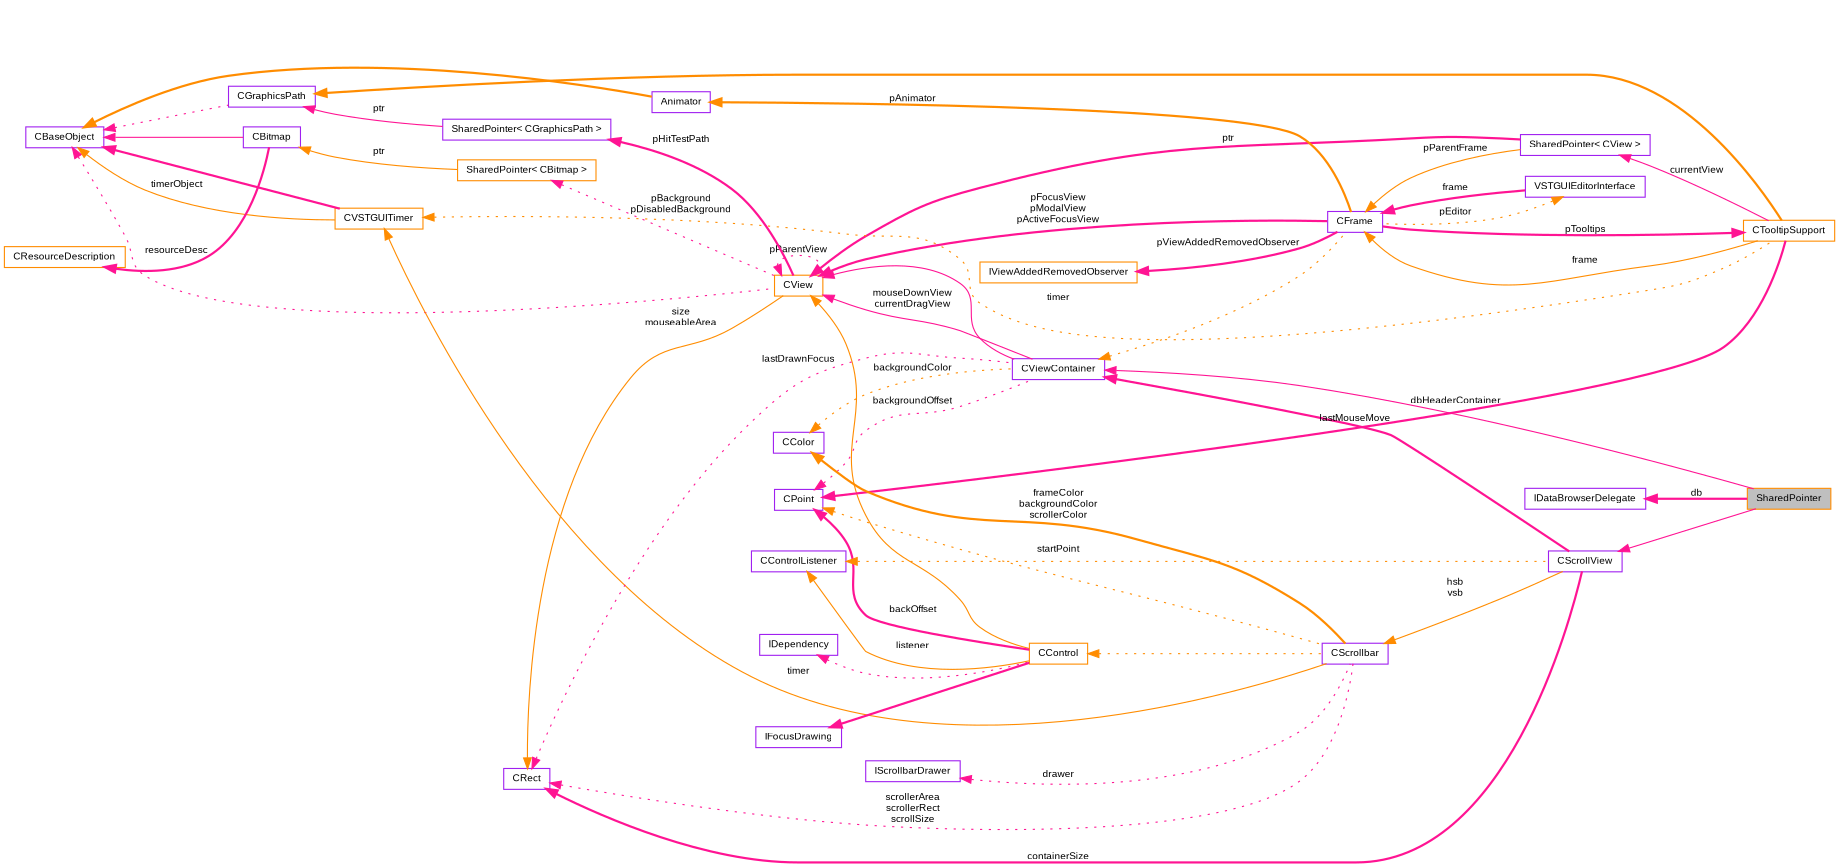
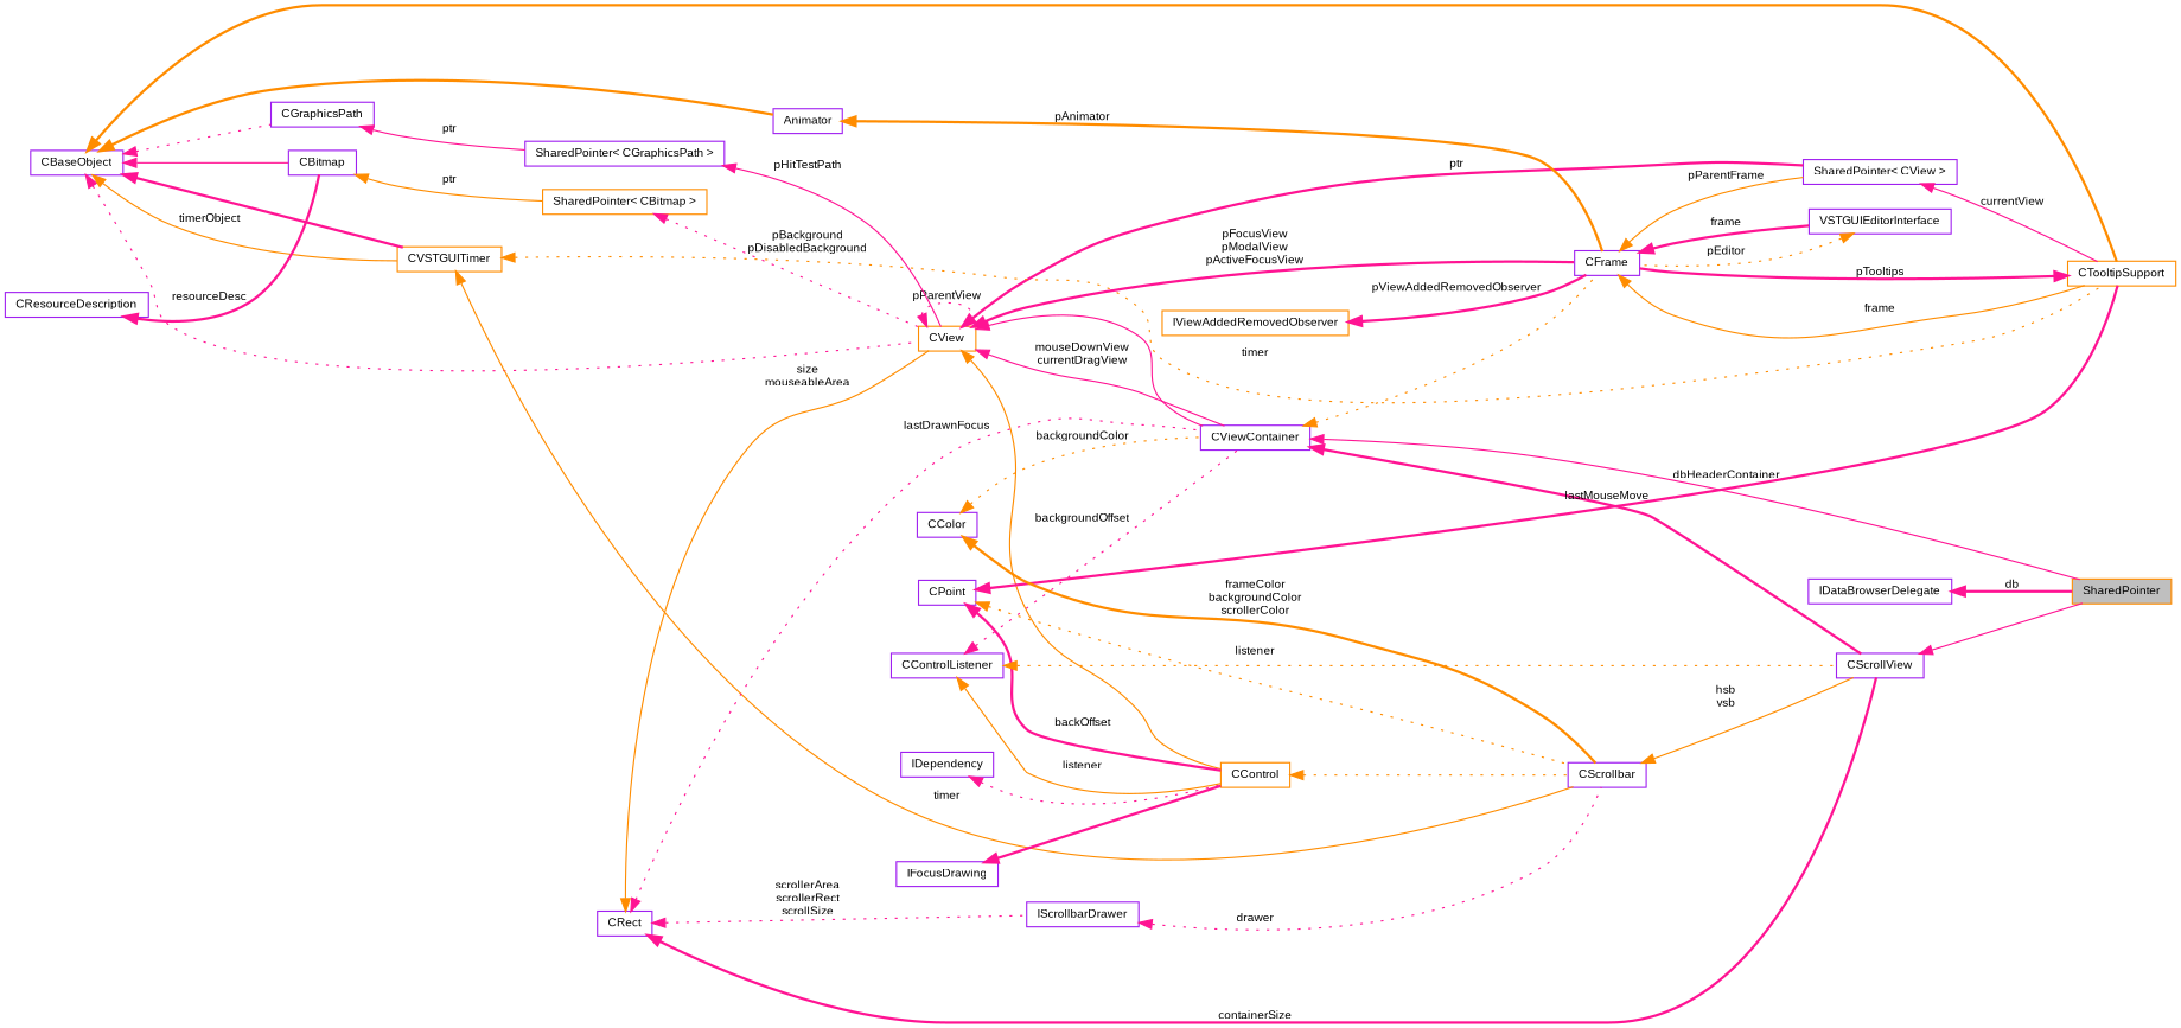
  digraph {
    rankdir=LR
    node [color=purple fontname=Arial fontsize=9 shape=record]
    edge [color=deeppink dir=back fontname=Arial fontsize=9 labelfontname=Arial labelfontsize=9 style=bold]
    n1 [color=darkorange fillcolor=grey75 fontcolor=black height=0.2 label=SharedPointer style=filled width=0.4]
    n2 [height=0.2 label=CScrollView width=0.4]
    n3 [height=0.2 label=CViewContainer width=0.4]
    n4 [height=0.2 label=CFrame width=0.4]
    n5 [height=0.2 label="SharedPointer\< CView \>" width=0.4]
    n6 [color=darkorange height=0.2 label=CTooltipSupport width=0.4]
    n7 [height=0.2 label=VSTGUIEditorInterface width=0.4]
    n8 [color=darkorange height=0.2 label=CView width=0.4]
    n9 [color=darkorange height=0.2 label=CControl width=0.4]
    n10 [height=0.2 label=CScrollbar width=0.4]
    n11 [height=0.2 label=CBaseObject width=0.4]
    n12 [height=0.2 label=CBitmap width=0.4]
    n13 [height=0.2 label=Animator width=0.4]
    n14 [color=darkorange height=0.2 label=CVSTGUITimer width=0.4]
    n15 [height=0.2 label=CGraphicsPath width=0.4]
    n16 [color=darkorange height=0.2 label="SharedPointer\< CBitmap \>" width=0.4]
    n17 [height=0.2 label="SharedPointer\< CGraphicsPath \>" width=0.4]
-   n18 [color=darkorange height=0.2 label=CResourceDescription width=0.4]
+   n18 [height=0.2 label=CResourceDescription width=0.4]
    n19 [color=darkorange height=0.2 label=IViewAddedRemovedObserver width=0.4]
    n20 [height=0.2 label=CPoint width=0.4]
    n21 [height=0.2 label=CRect width=0.4]
    n22 [height=0.2 label=CColor width=0.4]
    n23 [height=0.2 label=CControlListener width=0.4]
    n24 [height=0.2 label=IFocusDrawing width=0.4]
    n25 [height=0.2 label=IDependency width=0.4]
    n26 [height=0.2 label=IScrollbarDrawer width=0.4]
    n27 [height=0.2 label=IDataBrowserDelegate width=0.4]
    n2 -> n1 [style=solid]
    n3 -> n1 [label=dbHeaderContainer style=solid]
    n3 -> n2
    n3 -> n4 [color=darkorange style=dotted]
    n4 -> n5 [color=darkorange label=pParentFrame style=solid]
    n4 -> n6 [color=darkorange label=frame style=solid]
    n4 -> n7 [label=frame]
    n5 -> n6 [label=currentView style=solid]
    n6 -> n4 [label=pTooltips]
    n7 -> n4 [color=darkorange label=pEditor style=dotted]
    n8 -> n3 [style=solid]
    n8 -> n3 [label="mouseDownView\ncurrentDragView" style=solid]
    n8 -> n4 [label="pFocusView\npModalView\npActiveFocusView"]
    n8 -> n5 [label=ptr]
    n8 -> n8 [label=pParentView style=dotted]
    n8 -> n9 [color=darkorange style=solid]
    n9 -> n10 [color=darkorange style=dotted]
    n10 -> n2 [color=darkorange label="hsb\nvsb" style=solid]
-   n15 -> n6 [color=darkorange]
+   n11 -> n6 [color=darkorange]
    n11 -> n8 [style=dotted]
    n11 -> n12 [style=solid]
    n11 -> n13 [color=darkorange]
    n11 -> n14
    n11 -> n14 [color=darkorange label=timerObject style=solid]
    n11 -> n15 [style=dotted]
    n12 -> n16 [color=darkorange label=ptr style=solid]
    n13 -> n4 [color=darkorange label=pAnimator]
    n14 -> n6 [color=darkorange label=timer style=dotted]
    n14 -> n10 [color=darkorange label=timer style=solid]
    n15 -> n17 [label=ptr style=solid]
    n16 -> n8 [label="pBackground\npDisabledBackground" style=dotted]
-   n17 -> n8 [label=pHitTestPath]
+   n17 -> n8 [label=pHitTestPath style=solid]
    n18 -> n12 [label=resourceDesc]
    n19 -> n4 [label=pViewAddedRemovedObserver]
-   n20 -> n3 [label=backgroundOffset style=dotted]
+   n23 -> n3 [label=backgroundOffset style=dotted]
    n20 -> n6 [label=lastMouseMove]
    n20 -> n9 [label=backOffset]
-   n20 -> n10 [color=darkorange label=startPoint style=dotted]
+   n20 -> n10 [color=darkorange label=listener style=dotted]
    n21 -> n2 [label=containerSize]
    n21 -> n3 [label=lastDrawnFocus style=dotted]
    n21 -> n8 [color=darkorange label="size\nmouseableArea" style=solid]
-   n21 -> n10 [label="scrollerArea\nscrollerRect\nscrollSize" style=dotted]
+   n21 -> n26 [label="scrollerArea\nscrollerRect\nscrollSize" style=dotted]
    n22 -> n3 [color=darkorange label=backgroundColor style=dotted]
    n22 -> n10 [color=darkorange label="frameColor\nbackgroundColor\nscrollerColor"]
    n23 -> n2 [color=darkorange style=dotted]
    n23 -> n9 [color=darkorange label=listener style=solid]
    n24 -> n9
    n25 -> n9 [style=dotted]
    n26 -> n10 [label=drawer style=dotted]
    n27 -> n1 [label=db]
  }
